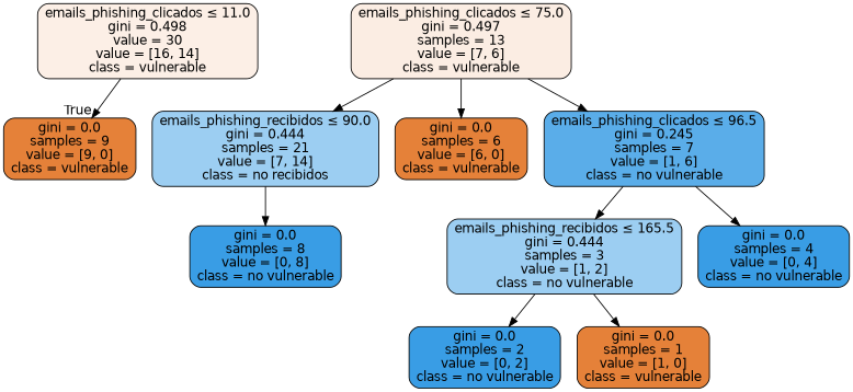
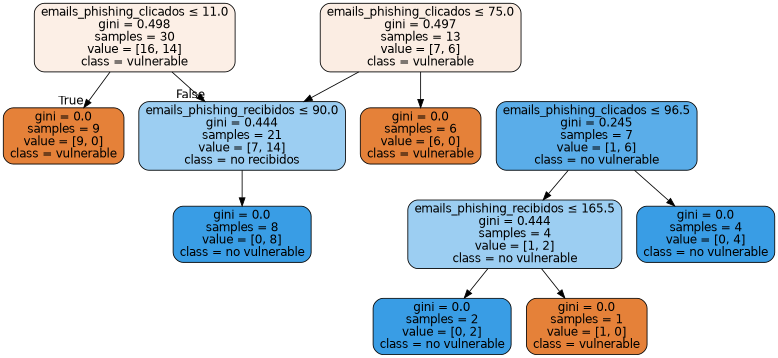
  digraph {
    node [color=black fillcolor="#e58139" fontname=helvetica shape=box style="filled, rounded"]
    edge [fontname=helvetica]
-   n1 [fillcolor="#fcefe6" label=<emails_phishing_clicados &le; 11.0<br/>gini = 0.498<br/>value = 30<br/>value = [16, 14]<br/>class = vulnerable>]
+   n1 [fillcolor="#fcefe6" label=<emails_phishing_clicados &le; 11.0<br/>gini = 0.498<br/>samples = 30<br/>value = [16, 14]<br/>class = vulnerable>]
    n2 [label=<gini = 0.0<br/>samples = 9<br/>value = [9, 0]<br/>class = vulnerable>]
    n3 [fillcolor="#9ccef2" label=<emails_phishing_recibidos &le; 90.0<br/>gini = 0.444<br/>samples = 21<br/>value = [7, 14]<br/>class = no recibidos>]
    n4 [fillcolor="#399de5" label=<gini = 0.0<br/>samples = 8<br/>value = [0, 8]<br/>class = no vulnerable>]
    n5 [fillcolor="#fbede3" label=<emails_phishing_clicados &le; 75.0<br/>gini = 0.497<br/>samples = 13<br/>value = [7, 6]<br/>class = vulnerable>]
    n6 [label=<gini = 0.0<br/>samples = 6<br/>value = [6, 0]<br/>class = vulnerable>]
    n7 [fillcolor="#5aade9" label=<emails_phishing_clicados &le; 96.5<br/>gini = 0.245<br/>samples = 7<br/>value = [1, 6]<br/>class = no vulnerable>]
-   n8 [fillcolor="#9ccef2" label=<emails_phishing_recibidos &le; 165.5<br/>gini = 0.444<br/>samples = 3<br/>value = [1, 2]<br/>class = no vulnerable>]
+   n8 [fillcolor="#9ccef2" label=<emails_phishing_recibidos &le; 165.5<br/>gini = 0.444<br/>samples = 4<br/>value = [1, 2]<br/>class = no vulnerable>]
    n9 [fillcolor="#399de5" label=<gini = 0.0<br/>samples = 4<br/>value = [0, 4]<br/>class = no vulnerable>]
    n10 [fillcolor="#399de5" label=<gini = 0.0<br/>samples = 2<br/>value = [0, 2]<br/>class = no vulnerable>]
    n11 [label=<gini = 0.0<br/>samples = 1<br/>value = [1, 0]<br/>class = vulnerable>]
    n1 -> n2 [headlabel=True labelangle=45 labeldistance=2.5]
+   n1 -> n3 [headlabel=False labelangle=-45 labeldistance=2.5]
    n3 -> n4
    n5 -> n3
    n5 -> n6
-   n5 -> n7
    n7 -> n8
    n7 -> n9
    n8 -> n10
    n8 -> n11
  }
